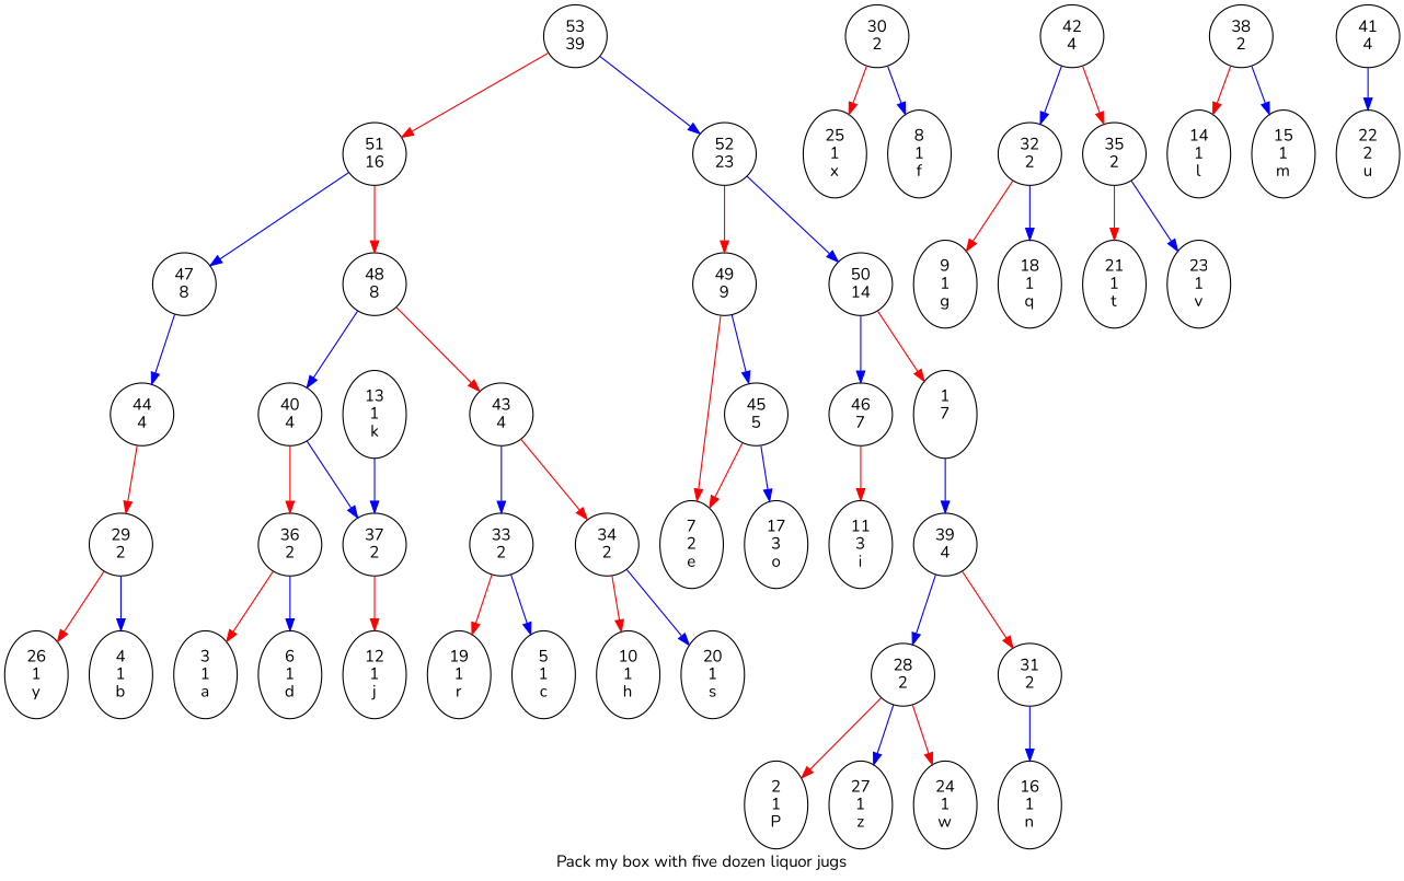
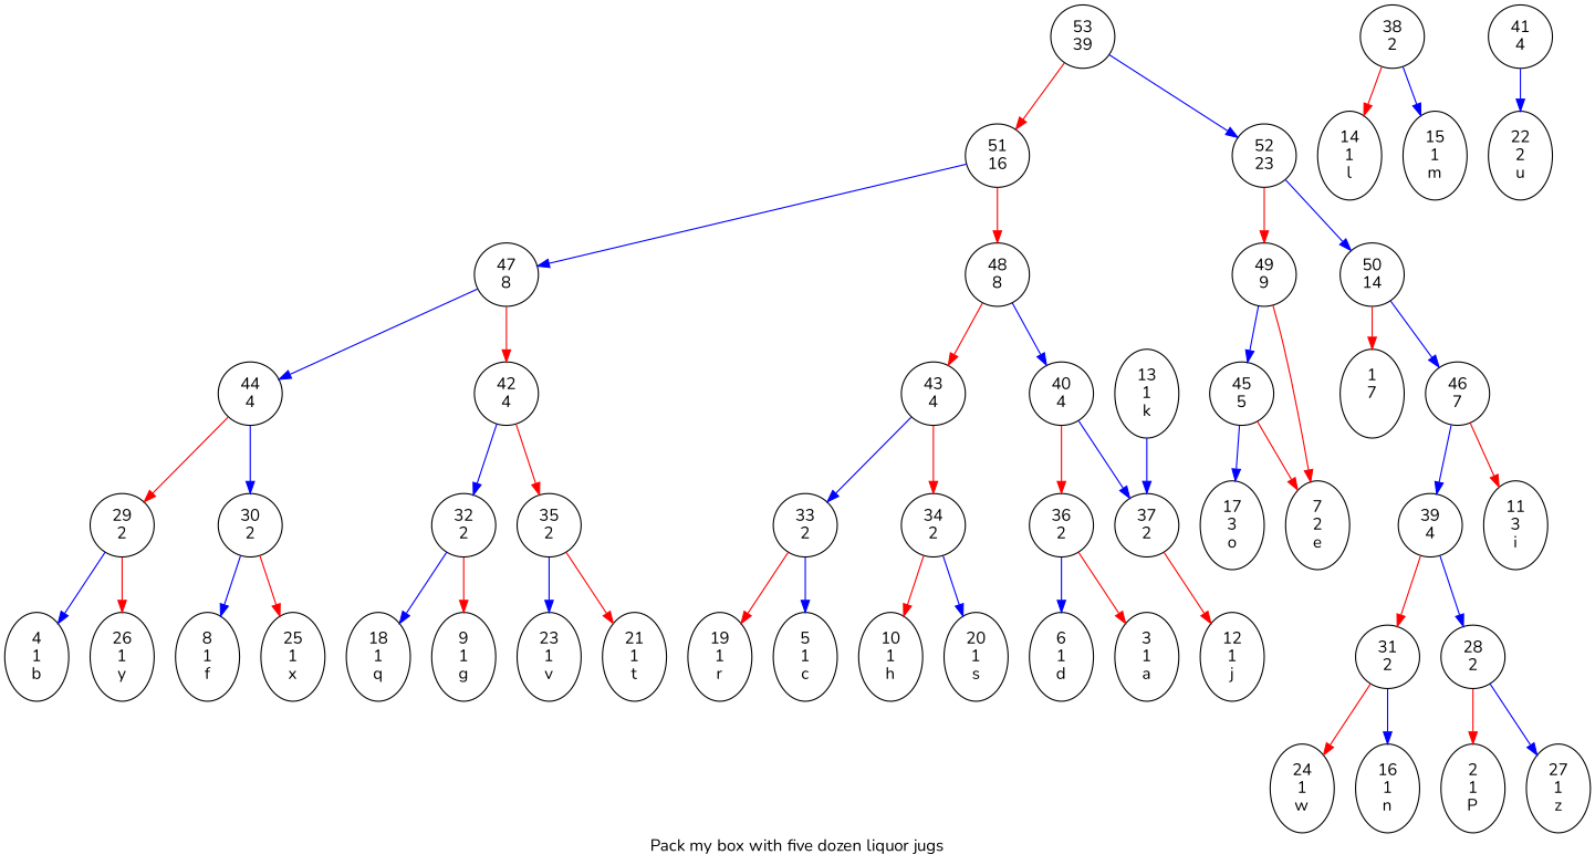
  digraph {
    fontname=Nunito
    label=" Pack my box with five dozen liquor jugs "
    node [fontname=Nunito]
    edge [color=blue fontname=Nunito]
    "28\n2"
    "2\n1\nP"
    "27\n1\nz"
    "29\n2"
    "26\n1\ny"
    "4\n1\nb"
    "30\n2"
    "25\n1\nx"
    "8\n1\nf"
    "31\n2"
    "24\n1\nw"
    "16\n1\nn"
    "32\n2"
    "9\n1\ng"
    "18\n1\nq"
    "33\n2"
    "19\n1\nr"
    "5\n1\nc"
    "34\n2"
    "10\n1\nh"
    "20\n1\ns"
    "35\n2"
    "21\n1\nt"
    "23\n1\nv"
    "36\n2"
    "3\n1\na"
    "6\n1\nd"
    "37\n2"
    "12\n1\nj"
    "13\n1\nk"
    "38\n2"
    "14\n1\nl"
    "15\n1\nm"
    "39\n4"
    "40\n4"
    "41\n4"
    "22\n2\nu"
    "42\n4"
    "43\n4"
    "44\n4"
    "45\n5"
    "7\n2\ne"
    "17\n3\no"
    "46\n7"
    "11\n3\ni"
    "47\n8"
    "48\n8"
    "49\n9"
    "50\n14"
    "1\n7\n "
    "51\n16"
    "52\n23"
    "53\n39"
    "28\n2" -> "2\n1\nP" [color=red]
    "28\n2" -> "27\n1\nz"
    "29\n2" -> "26\n1\ny" [color=red]
    "29\n2" -> "4\n1\nb"
    "30\n2" -> "25\n1\nx" [color=red]
    "30\n2" -> "8\n1\nf"
-   "28\n2" -> "24\n1\nw" [color=red]
+   "31\n2" -> "24\n1\nw" [color=red]
    "31\n2" -> "16\n1\nn"
    "32\n2" -> "9\n1\ng" [color=red]
    "32\n2" -> "18\n1\nq"
    "33\n2" -> "19\n1\nr" [color=red]
    "33\n2" -> "5\n1\nc"
    "34\n2" -> "10\n1\nh" [color=red]
    "34\n2" -> "20\n1\ns"
    "35\n2" -> "21\n1\nt" [color=red]
    "35\n2" -> "23\n1\nv"
    "36\n2" -> "3\n1\na" [color=red]
    "36\n2" -> "6\n1\nd"
    "37\n2" -> "12\n1\nj" [color=red]
    "13\n1\nk" -> "37\n2"
    "38\n2" -> "14\n1\nl" [color=red]
    "38\n2" -> "15\n1\nm"
    "39\n4" -> "28\n2"
    "39\n4" -> "31\n2" [color=red]
    "40\n4" -> "36\n2" [color=red]
    "40\n4" -> "37\n2"
    "41\n4" -> "22\n2\nu"
    "42\n4" -> "32\n2"
    "42\n4" -> "35\n2" [color=red]
    "43\n4" -> "33\n2"
    "43\n4" -> "34\n2" [color=red]
    "44\n4" -> "29\n2" [color=red]
+   "44\n4" -> "30\n2"
    "45\n5" -> "7\n2\ne" [color=red]
    "45\n5" -> "17\n3\no"
-   "1\n7\n " -> "39\n4"
+   "46\n7" -> "39\n4"
    "46\n7" -> "11\n3\ni" [color=red]
+   "47\n8" -> "42\n4" [color=red]
    "47\n8" -> "44\n4"
    "48\n8" -> "40\n4"
    "48\n8" -> "43\n4" [color=red]
    "49\n9" -> "45\n5"
    "49\n9" -> "7\n2\ne" [color=red]
    "50\n14" -> "46\n7"
    "50\n14" -> "1\n7\n " [color=red]
    "51\n16" -> "47\n8"
    "51\n16" -> "48\n8" [color=red]
    "52\n23" -> "49\n9" [color=red]
    "52\n23" -> "50\n14"
    "53\n39" -> "51\n16" [color=red]
    "53\n39" -> "52\n23"
  }
